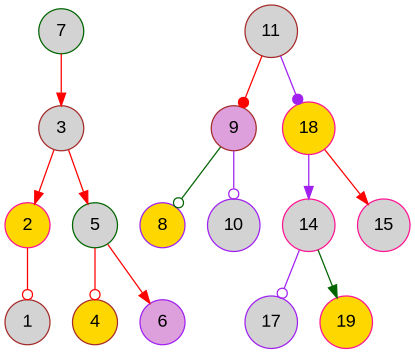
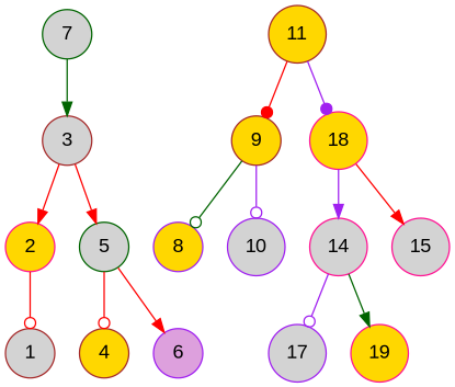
  digraph {
    node [color=brown fillcolor=lightgrey fontname=Arial shape=circle style=filled]
    edge [arrowhead=normal color=red fontname=Arial]
    n1 [color=darkgreen label=7]
    n2 [label=3]
    n3 [color=deeppink fillcolor=gold label=2]
    n4 [color=darkgreen label=5]
-   n5 [label=11]
-   n6 [fillcolor=plum label=9]
+   n5 [fillcolor=gold label=11]
+   n6 [fillcolor=gold label=9]
    n7 [color=deeppink fillcolor=gold label=18]
    n8 [label=1]
    n9 [fillcolor=gold label=4]
    n10 [color=purple fillcolor=plum label=6]
    n11 [color=purple fillcolor=gold label=8]
    n12 [color=purple label=10]
    n13 [color=deeppink label=14]
    n14 [color=deeppink label=15]
    n15 [color=purple label=17]
    n16 [color=deeppink fillcolor=gold label=19]
-   n1 -> n2
+   n1 -> n2 [color=darkgreen]
    n2 -> n3
    n2 -> n4
    n3 -> n8 [arrowhead=odot]
    n4 -> n9 [arrowhead=odot]
    n4 -> n10
    n5 -> n6 [arrowhead=dot]
    n5 -> n7 [arrowhead=dot color=purple]
    n6 -> n11 [arrowhead=odot color=darkgreen]
    n6 -> n12 [arrowhead=odot color=purple]
    n7 -> n13 [color=purple]
    n7 -> n14
    n13 -> n15 [arrowhead=odot color=purple]
    n13 -> n16 [color=darkgreen]
  }
